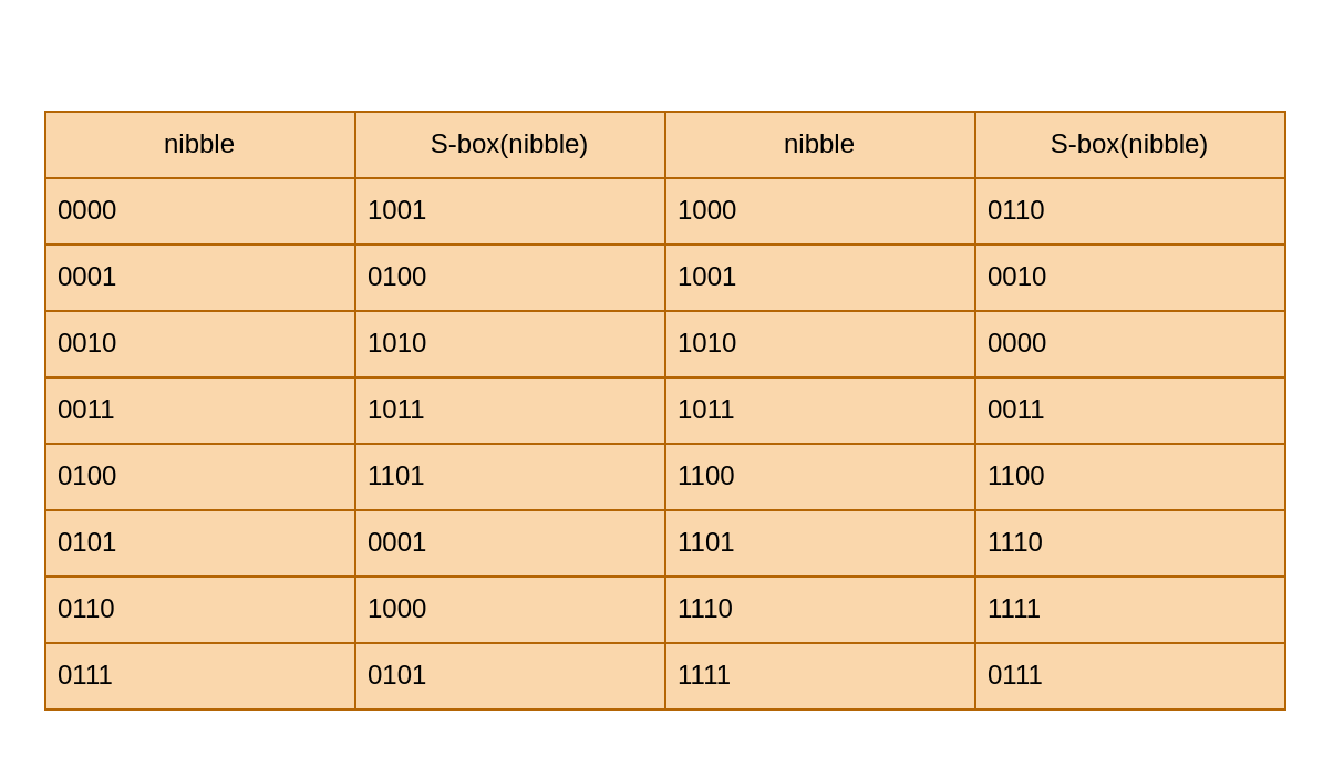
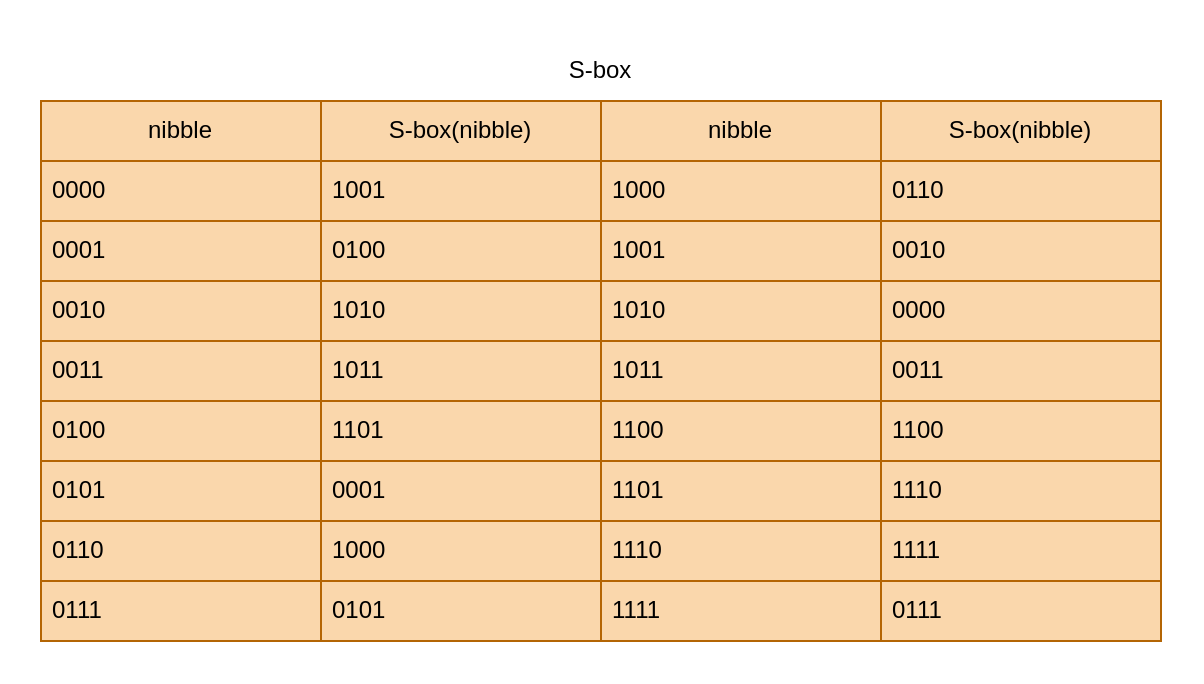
  <mxCell id="0" />
  <mxCell id="1" parent="0" />
  <mxCell id="2" value="S-box(nibble)" style="swimlane;fontStyle=0;childLayout=stackLayout;horizontal=1;startSize=30;horizontalStack=0;resizeParent=1;resizeParentMax=0;resizeLast=0;collapsible=1;marginBottom=0;whiteSpace=wrap;html=1;fillColor=#fad7ac;strokeColor=#b46504;" parent="1" vertex="1"><mxGeometry x="160" y="50" width="140" height="270" as="geometry" /></mxCell>
  <mxCell id="3" value="1001" style="text;strokeColor=#b46504;fillColor=#fad7ac;align=left;verticalAlign=middle;spacingLeft=4;spacingRight=4;overflow=hidden;points=[[0,0.5],[1,0.5]];portConstraint=eastwest;rotatable=0;whiteSpace=wrap;html=1;" parent="2" vertex="1"><mxGeometry y="30" width="140" height="30" as="geometry" /></mxCell>
  <mxCell id="4" value="0100" style="text;strokeColor=#b46504;fillColor=#fad7ac;align=left;verticalAlign=middle;spacingLeft=4;spacingRight=4;overflow=hidden;points=[[0,0.5],[1,0.5]];portConstraint=eastwest;rotatable=0;whiteSpace=wrap;html=1;" parent="2" vertex="1"><mxGeometry y="60" width="140" height="30" as="geometry" /></mxCell>
  <mxCell id="5" value="1010" style="text;strokeColor=#b46504;fillColor=#fad7ac;align=left;verticalAlign=middle;spacingLeft=4;spacingRight=4;overflow=hidden;points=[[0,0.5],[1,0.5]];portConstraint=eastwest;rotatable=0;whiteSpace=wrap;html=1;" parent="2" vertex="1"><mxGeometry y="90" width="140" height="30" as="geometry" /></mxCell>
  <mxCell id="6" value="1011" style="text;strokeColor=#b46504;fillColor=#fad7ac;align=left;verticalAlign=middle;spacingLeft=4;spacingRight=4;overflow=hidden;points=[[0,0.5],[1,0.5]];portConstraint=eastwest;rotatable=0;whiteSpace=wrap;html=1;" parent="2" vertex="1"><mxGeometry y="120" width="140" height="30" as="geometry" /></mxCell>
  <mxCell id="7" value="1101" style="text;strokeColor=#b46504;fillColor=#fad7ac;align=left;verticalAlign=middle;spacingLeft=4;spacingRight=4;overflow=hidden;points=[[0,0.5],[1,0.5]];portConstraint=eastwest;rotatable=0;whiteSpace=wrap;html=1;" parent="2" vertex="1"><mxGeometry y="150" width="140" height="30" as="geometry" /></mxCell>
  <mxCell id="8" value="0001" style="text;strokeColor=#b46504;fillColor=#fad7ac;align=left;verticalAlign=middle;spacingLeft=4;spacingRight=4;overflow=hidden;points=[[0,0.5],[1,0.5]];portConstraint=eastwest;rotatable=0;whiteSpace=wrap;html=1;" parent="2" vertex="1"><mxGeometry y="180" width="140" height="30" as="geometry" /></mxCell>
  <mxCell id="9" value="1000" style="text;strokeColor=#b46504;fillColor=#fad7ac;align=left;verticalAlign=middle;spacingLeft=4;spacingRight=4;overflow=hidden;points=[[0,0.5],[1,0.5]];portConstraint=eastwest;rotatable=0;whiteSpace=wrap;html=1;" parent="2" vertex="1"><mxGeometry y="210" width="140" height="30" as="geometry" /></mxCell>
  <mxCell id="10" value="0101" style="text;strokeColor=#b46504;fillColor=#fad7ac;align=left;verticalAlign=middle;spacingLeft=4;spacingRight=4;overflow=hidden;points=[[0,0.5],[1,0.5]];portConstraint=eastwest;rotatable=0;whiteSpace=wrap;html=1;" parent="2" vertex="1"><mxGeometry y="240" width="140" height="30" as="geometry" /></mxCell>
  <mxCell id="11" value="nibble" style="swimlane;fontStyle=0;childLayout=stackLayout;horizontal=1;startSize=30;horizontalStack=0;resizeParent=1;resizeParentMax=0;resizeLast=0;collapsible=1;marginBottom=0;whiteSpace=wrap;html=1;fillColor=#fad7ac;strokeColor=#b46504;" parent="1" vertex="1"><mxGeometry x="300" y="50" width="140" height="270" as="geometry" /></mxCell>
  <mxCell id="12" value="1000" style="text;strokeColor=#b46504;fillColor=#fad7ac;align=left;verticalAlign=middle;spacingLeft=4;spacingRight=4;overflow=hidden;points=[[0,0.5],[1,0.5]];portConstraint=eastwest;rotatable=0;whiteSpace=wrap;html=1;" parent="11" vertex="1"><mxGeometry y="30" width="140" height="30" as="geometry" /></mxCell>
  <mxCell id="13" value="1001" style="text;strokeColor=#b46504;fillColor=#fad7ac;align=left;verticalAlign=middle;spacingLeft=4;spacingRight=4;overflow=hidden;points=[[0,0.5],[1,0.5]];portConstraint=eastwest;rotatable=0;whiteSpace=wrap;html=1;" parent="11" vertex="1"><mxGeometry y="60" width="140" height="30" as="geometry" /></mxCell>
  <mxCell id="14" value="1010" style="text;strokeColor=#b46504;fillColor=#fad7ac;align=left;verticalAlign=middle;spacingLeft=4;spacingRight=4;overflow=hidden;points=[[0,0.5],[1,0.5]];portConstraint=eastwest;rotatable=0;whiteSpace=wrap;html=1;" parent="11" vertex="1"><mxGeometry y="90" width="140" height="30" as="geometry" /></mxCell>
  <mxCell id="15" value="1011" style="text;strokeColor=#b46504;fillColor=#fad7ac;align=left;verticalAlign=middle;spacingLeft=4;spacingRight=4;overflow=hidden;points=[[0,0.5],[1,0.5]];portConstraint=eastwest;rotatable=0;whiteSpace=wrap;html=1;" parent="11" vertex="1"><mxGeometry y="120" width="140" height="30" as="geometry" /></mxCell>
  <mxCell id="16" value="1100" style="text;strokeColor=#b46504;fillColor=#fad7ac;align=left;verticalAlign=middle;spacingLeft=4;spacingRight=4;overflow=hidden;points=[[0,0.5],[1,0.5]];portConstraint=eastwest;rotatable=0;whiteSpace=wrap;html=1;" parent="11" vertex="1"><mxGeometry y="150" width="140" height="30" as="geometry" /></mxCell>
  <mxCell id="17" value="1101" style="text;strokeColor=#b46504;fillColor=#fad7ac;align=left;verticalAlign=middle;spacingLeft=4;spacingRight=4;overflow=hidden;points=[[0,0.5],[1,0.5]];portConstraint=eastwest;rotatable=0;whiteSpace=wrap;html=1;" parent="11" vertex="1"><mxGeometry y="180" width="140" height="30" as="geometry" /></mxCell>
  <mxCell id="18" value="1110" style="text;strokeColor=#b46504;fillColor=#fad7ac;align=left;verticalAlign=middle;spacingLeft=4;spacingRight=4;overflow=hidden;points=[[0,0.5],[1,0.5]];portConstraint=eastwest;rotatable=0;whiteSpace=wrap;html=1;" parent="11" vertex="1"><mxGeometry y="210" width="140" height="30" as="geometry" /></mxCell>
  <mxCell id="19" value="1111" style="text;strokeColor=#b46504;fillColor=#fad7ac;align=left;verticalAlign=middle;spacingLeft=4;spacingRight=4;overflow=hidden;points=[[0,0.5],[1,0.5]];portConstraint=eastwest;rotatable=0;whiteSpace=wrap;html=1;" parent="11" vertex="1"><mxGeometry y="240" width="140" height="30" as="geometry" /></mxCell>
  <mxCell id="20" value="nibble" style="swimlane;fontStyle=0;childLayout=stackLayout;horizontal=1;startSize=30;horizontalStack=0;resizeParent=1;resizeParentMax=0;resizeLast=0;collapsible=1;marginBottom=0;whiteSpace=wrap;html=1;fillColor=#fad7ac;strokeColor=#b46504;" parent="1" vertex="1"><mxGeometry x="20" y="50" width="140" height="270" as="geometry" /></mxCell>
  <mxCell id="21" value="0000" style="text;strokeColor=#b46504;fillColor=#fad7ac;align=left;verticalAlign=middle;spacingLeft=4;spacingRight=4;overflow=hidden;points=[[0,0.5],[1,0.5]];portConstraint=eastwest;rotatable=0;whiteSpace=wrap;html=1;" parent="20" vertex="1"><mxGeometry y="30" width="140" height="30" as="geometry" /></mxCell>
  <mxCell id="22" value="0001" style="text;strokeColor=#b46504;fillColor=#fad7ac;align=left;verticalAlign=middle;spacingLeft=4;spacingRight=4;overflow=hidden;points=[[0,0.5],[1,0.5]];portConstraint=eastwest;rotatable=0;whiteSpace=wrap;html=1;" parent="20" vertex="1"><mxGeometry y="60" width="140" height="30" as="geometry" /></mxCell>
  <mxCell id="23" value="0010" style="text;strokeColor=#b46504;fillColor=#fad7ac;align=left;verticalAlign=middle;spacingLeft=4;spacingRight=4;overflow=hidden;points=[[0,0.5],[1,0.5]];portConstraint=eastwest;rotatable=0;whiteSpace=wrap;html=1;" parent="20" vertex="1"><mxGeometry y="90" width="140" height="30" as="geometry" /></mxCell>
  <mxCell id="24" value="0011" style="text;strokeColor=#b46504;fillColor=#fad7ac;align=left;verticalAlign=middle;spacingLeft=4;spacingRight=4;overflow=hidden;points=[[0,0.5],[1,0.5]];portConstraint=eastwest;rotatable=0;whiteSpace=wrap;html=1;" parent="20" vertex="1"><mxGeometry y="120" width="140" height="30" as="geometry" /></mxCell>
  <mxCell id="25" value="0100" style="text;strokeColor=#b46504;fillColor=#fad7ac;align=left;verticalAlign=middle;spacingLeft=4;spacingRight=4;overflow=hidden;points=[[0,0.5],[1,0.5]];portConstraint=eastwest;rotatable=0;whiteSpace=wrap;html=1;" parent="20" vertex="1"><mxGeometry y="150" width="140" height="30" as="geometry" /></mxCell>
  <mxCell id="26" value="0101" style="text;strokeColor=#b46504;fillColor=#fad7ac;align=left;verticalAlign=middle;spacingLeft=4;spacingRight=4;overflow=hidden;points=[[0,0.5],[1,0.5]];portConstraint=eastwest;rotatable=0;whiteSpace=wrap;html=1;" parent="20" vertex="1"><mxGeometry y="180" width="140" height="30" as="geometry" /></mxCell>
  <mxCell id="27" value="0110" style="text;strokeColor=#b46504;fillColor=#fad7ac;align=left;verticalAlign=middle;spacingLeft=4;spacingRight=4;overflow=hidden;points=[[0,0.5],[1,0.5]];portConstraint=eastwest;rotatable=0;whiteSpace=wrap;html=1;" parent="20" vertex="1"><mxGeometry y="210" width="140" height="30" as="geometry" /></mxCell>
  <mxCell id="28" value="0111" style="text;strokeColor=#b46504;fillColor=#fad7ac;align=left;verticalAlign=middle;spacingLeft=4;spacingRight=4;overflow=hidden;points=[[0,0.5],[1,0.5]];portConstraint=eastwest;rotatable=0;whiteSpace=wrap;html=1;" parent="20" vertex="1"><mxGeometry y="240" width="140" height="30" as="geometry" /></mxCell>
  <mxCell id="29" value="S-box(nibble)" style="swimlane;fontStyle=0;childLayout=stackLayout;horizontal=1;startSize=30;horizontalStack=0;resizeParent=1;resizeParentMax=0;resizeLast=0;collapsible=1;marginBottom=0;whiteSpace=wrap;html=1;fillColor=#fad7ac;strokeColor=#b46504;" parent="1" vertex="1"><mxGeometry x="440" y="50" width="140" height="270" as="geometry" /></mxCell>
  <mxCell id="30" value="0110" style="text;strokeColor=#b46504;fillColor=#fad7ac;align=left;verticalAlign=middle;spacingLeft=4;spacingRight=4;overflow=hidden;points=[[0,0.5],[1,0.5]];portConstraint=eastwest;rotatable=0;whiteSpace=wrap;html=1;" parent="29" vertex="1"><mxGeometry y="30" width="140" height="30" as="geometry" /></mxCell>
  <mxCell id="31" value="0010" style="text;strokeColor=#b46504;fillColor=#fad7ac;align=left;verticalAlign=middle;spacingLeft=4;spacingRight=4;overflow=hidden;points=[[0,0.5],[1,0.5]];portConstraint=eastwest;rotatable=0;whiteSpace=wrap;html=1;" parent="29" vertex="1"><mxGeometry y="60" width="140" height="30" as="geometry" /></mxCell>
  <mxCell id="32" value="0000" style="text;strokeColor=#b46504;fillColor=#fad7ac;align=left;verticalAlign=middle;spacingLeft=4;spacingRight=4;overflow=hidden;points=[[0,0.5],[1,0.5]];portConstraint=eastwest;rotatable=0;whiteSpace=wrap;html=1;" parent="29" vertex="1"><mxGeometry y="90" width="140" height="30" as="geometry" /></mxCell>
  <mxCell id="33" value="0011" style="text;strokeColor=#b46504;fillColor=#fad7ac;align=left;verticalAlign=middle;spacingLeft=4;spacingRight=4;overflow=hidden;points=[[0,0.5],[1,0.5]];portConstraint=eastwest;rotatable=0;whiteSpace=wrap;html=1;" parent="29" vertex="1"><mxGeometry y="120" width="140" height="30" as="geometry" /></mxCell>
  <mxCell id="34" value="1100" style="text;strokeColor=#b46504;fillColor=#fad7ac;align=left;verticalAlign=middle;spacingLeft=4;spacingRight=4;overflow=hidden;points=[[0,0.5],[1,0.5]];portConstraint=eastwest;rotatable=0;whiteSpace=wrap;html=1;" parent="29" vertex="1"><mxGeometry y="150" width="140" height="30" as="geometry" /></mxCell>
  <mxCell id="35" value="1110" style="text;strokeColor=#b46504;fillColor=#fad7ac;align=left;verticalAlign=middle;spacingLeft=4;spacingRight=4;overflow=hidden;points=[[0,0.5],[1,0.5]];portConstraint=eastwest;rotatable=0;whiteSpace=wrap;html=1;" parent="29" vertex="1"><mxGeometry y="180" width="140" height="30" as="geometry" /></mxCell>
  <mxCell id="36" value="1111" style="text;strokeColor=#b46504;fillColor=#fad7ac;align=left;verticalAlign=middle;spacingLeft=4;spacingRight=4;overflow=hidden;points=[[0,0.5],[1,0.5]];portConstraint=eastwest;rotatable=0;whiteSpace=wrap;html=1;" parent="29" vertex="1"><mxGeometry y="210" width="140" height="30" as="geometry" /></mxCell>
  <mxCell id="37" value="0111" style="text;strokeColor=#b46504;fillColor=#fad7ac;align=left;verticalAlign=middle;spacingLeft=4;spacingRight=4;overflow=hidden;points=[[0,0.5],[1,0.5]];portConstraint=eastwest;rotatable=0;whiteSpace=wrap;html=1;" parent="29" vertex="1"><mxGeometry y="240" width="140" height="30" as="geometry" /></mxCell>
+ <mxCell id="38" value="S-box" style="text;html=1;align=center;verticalAlign=middle;whiteSpace=wrap;rounded=0;" parent="1" vertex="1"><mxGeometry x="270" y="20" width="60" height="30" as="geometry" /></mxCell>
